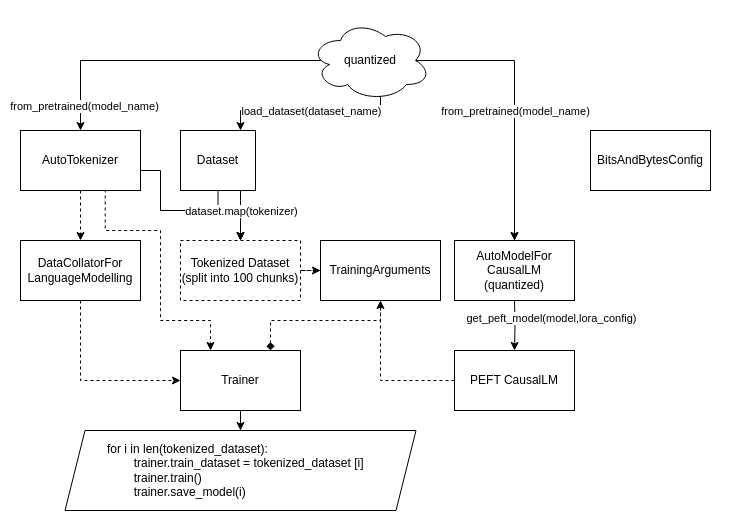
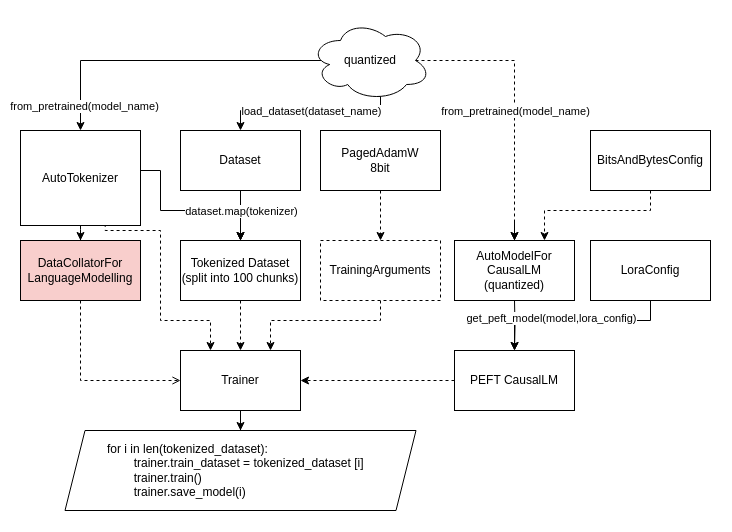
  <mxCell id="0" />
  <mxCell id="1" parent="0" />
- <mxCell id="2" value="Dataset" style="whiteSpace=wrap;html=1;" parent="1" vertex="1"><mxGeometry x="180" y="130" width="75" height="60" as="geometry" /></mxCell>
- <mxCell id="3" style="edgeStyle=orthogonalEdgeStyle;rounded=0;orthogonalLoop=1;jettySize=auto;html=1;exitX=0.875;exitY=0.5;exitDx=0;exitDy=0;exitPerimeter=0;" parent="1" source="9" target="26" edge="1"><mxGeometry relative="1" as="geometry" /></mxCell>
+ <mxCell id="2" value="Dataset" style="whiteSpace=wrap;html=1;" parent="1" vertex="1"><mxGeometry x="180" y="130" width="120" height="60" as="geometry" /></mxCell>
+ <mxCell id="3" style="edgeStyle=orthogonalEdgeStyle;rounded=0;orthogonalLoop=1;jettySize=auto;html=1;exitX=0.875;exitY=0.5;exitDx=0;exitDy=0;exitPerimeter=0;dashed=1;" parent="1" source="9" target="26" edge="1"><mxGeometry relative="1" as="geometry" /></mxCell>
  <mxCell id="4" value="from_pretrained(model_name)" style="edgeLabel;html=1;align=center;verticalAlign=middle;resizable=0;points=[];" parent="3" vertex="1" connectable="0"><mxGeometry x="-0.495" y="-1" relative="1" as="geometry"><mxPoint x="29" y="49" as="offset" /></mxGeometry></mxCell>
  <mxCell id="5" style="edgeStyle=orthogonalEdgeStyle;rounded=0;orthogonalLoop=1;jettySize=auto;html=1;exitX=0.55;exitY=0.95;exitDx=0;exitDy=0;exitPerimeter=0;" parent="1" source="9" target="2" edge="1"><mxGeometry relative="1" as="geometry"><Array as="points"><mxPoint x="380" y="96" /><mxPoint x="380" y="110" /><mxPoint x="240" y="110" /></Array></mxGeometry></mxCell>
  <mxCell id="6" value="load_dataset(dataset_name)" style="edgeLabel;html=1;align=center;verticalAlign=middle;resizable=0;points=[];" parent="5" vertex="1" connectable="0"><mxGeometry x="-0.111" relative="1" as="geometry"><mxPoint x="-9" as="offset" /></mxGeometry></mxCell>
  <mxCell id="7" style="edgeStyle=orthogonalEdgeStyle;rounded=0;orthogonalLoop=1;jettySize=auto;html=1;exitX=0.16;exitY=0.55;exitDx=0;exitDy=0;exitPerimeter=0;" parent="1" source="9" target="20" edge="1"><mxGeometry relative="1" as="geometry"><Array as="points"><mxPoint x="80" y="60" /></Array></mxGeometry></mxCell>
  <mxCell id="8" value="from_pretrained(model_name)" style="edgeLabel;html=1;align=center;verticalAlign=middle;resizable=0;points=[];" parent="7" vertex="1" connectable="0"><mxGeometry x="0.538" y="1" relative="1" as="geometry"><mxPoint x="-1" y="44" as="offset" /></mxGeometry></mxCell>
  <mxCell id="9" value="quantized" style="ellipse;shape=cloud;whiteSpace=wrap;html=1;" parent="1" vertex="1"><mxGeometry x="310" y="20" width="120" height="80" as="geometry" /></mxCell>
+ <mxCell id="10" style="edgeStyle=orthogonalEdgeStyle;rounded=0;orthogonalLoop=1;jettySize=auto;html=1;entryX=0.75;entryY=0;entryDx=0;entryDy=0;dashed=1;exitX=0.5;exitY=1;exitDx=0;exitDy=0;" parent="1" source="11" target="26" edge="1"><mxGeometry relative="1" as="geometry"><mxPoint x="514" y="240" as="targetPoint" /><Array as="points"><mxPoint x="650" y="210" /><mxPoint x="544" y="210" /></Array></mxGeometry></mxCell>
  <mxCell id="11" value="BitsAndBytesConfig" style="rounded=0;whiteSpace=wrap;html=1;" parent="1" vertex="1"><mxGeometry x="590" y="130" width="120" height="60" as="geometry" /></mxCell>
+ <mxCell id="12" style="edgeStyle=orthogonalEdgeStyle;rounded=0;orthogonalLoop=1;jettySize=auto;html=1;entryX=0.5;entryY=0;entryDx=0;entryDy=0;" parent="1" source="13" target="31" edge="1"><mxGeometry relative="1" as="geometry"><Array as="points"><mxPoint x="650" y="320" /><mxPoint x="514" y="320" /></Array></mxGeometry></mxCell>
+ <mxCell id="13" value="LoraConfig" style="whiteSpace=wrap;html=1;" parent="1" vertex="1"><mxGeometry x="590" y="240" width="120" height="60" as="geometry" /></mxCell>
  <mxCell id="14" style="edgeStyle=orthogonalEdgeStyle;rounded=0;orthogonalLoop=1;jettySize=auto;html=1;" parent="1" source="15" target="34" edge="1"><mxGeometry relative="1" as="geometry"><mxPoint x="240.029" y="430" as="targetPoint" /></mxGeometry></mxCell>
  <mxCell id="15" value="Trainer" style="whiteSpace=wrap;html=1;" parent="1" vertex="1"><mxGeometry x="180" y="350" width="120" height="60" as="geometry" /></mxCell>
  <mxCell id="16" style="edgeStyle=orthogonalEdgeStyle;rounded=0;orthogonalLoop=1;jettySize=auto;html=1;" parent="1" source="2" target="33" edge="1"><mxGeometry relative="1" as="geometry" /></mxCell>
  <mxCell id="17" style="edgeStyle=orthogonalEdgeStyle;rounded=0;orthogonalLoop=1;jettySize=auto;html=1;dashed=1;" parent="1" source="20" target="24" edge="1"><mxGeometry relative="1" as="geometry" /></mxCell>
  <mxCell id="18" value="tokenizer" style="edgeLabel;html=1;align=center;verticalAlign=middle;resizable=0;points=[];" parent="17" vertex="1" connectable="0"><mxGeometry x="-0.248" relative="1" as="geometry"><mxPoint x="-36" y="40" as="offset" /></mxGeometry></mxCell>
  <mxCell id="19" style="edgeStyle=orthogonalEdgeStyle;rounded=0;orthogonalLoop=1;jettySize=auto;html=1;exitX=0.706;exitY=0.983;exitDx=0;exitDy=0;entryX=0.25;entryY=0;entryDx=0;entryDy=0;exitPerimeter=0;dashed=1;" parent="1" source="20" target="15" edge="1"><mxGeometry relative="1" as="geometry"><Array as="points"><mxPoint x="105" y="230" /><mxPoint y="230" x="160" /><mxPoint y="320" x="160" /><mxPoint x="210" y="320" /></Array></mxGeometry></mxCell>
- <mxCell id="20" value="AutoTokenizer" style="whiteSpace=wrap;html=1;" parent="1" vertex="1"><mxGeometry x="20" y="130" width="120" height="60" as="geometry" /></mxCell>
- <mxCell id="21" style="edgeStyle=orthogonalEdgeStyle;rounded=0;orthogonalLoop=1;jettySize=auto;html=1;exitX=0.5;exitY=1;exitDx=0;exitDy=0;entryX=0.75;entryY=0;entryDx=0;entryDy=0;dashed=1;endArrow=diamond;" parent="1" source="22" target="15" edge="1"><mxGeometry relative="1" as="geometry"><Array as="points"><mxPoint x="380" y="320" /><mxPoint x="270" y="320" /></Array></mxGeometry></mxCell>
- <mxCell id="22" value="TrainingArguments" style="whiteSpace=wrap;html=1;" parent="1" vertex="1"><mxGeometry x="320" y="240" width="120" height="60" as="geometry" /></mxCell>
- <mxCell id="23" style="edgeStyle=orthogonalEdgeStyle;rounded=0;orthogonalLoop=1;jettySize=auto;html=1;dashed=1;" parent="1" source="24" target="15" edge="1"><mxGeometry relative="1" as="geometry"><Array as="points"><mxPoint x="80" y="380" /></Array></mxGeometry></mxCell>
- <mxCell id="24" value="&lt;div&gt;DataCollatorFor&lt;/div&gt;&lt;div&gt;LanguageModelling&lt;/div&gt;" style="whiteSpace=wrap;html=1;" parent="1" vertex="1"><mxGeometry x="20" y="240" width="120" height="60" as="geometry" /></mxCell>
+ <mxCell id="20" value="AutoTokenizer" style="whiteSpace=wrap;html=1;" parent="1" vertex="1"><mxGeometry x="20" y="130" width="120" height="95" as="geometry" /></mxCell>
+ <mxCell id="21" style="edgeStyle=orthogonalEdgeStyle;rounded=0;orthogonalLoop=1;jettySize=auto;html=1;exitX=0.5;exitY=1;exitDx=0;exitDy=0;entryX=0.75;entryY=0;entryDx=0;entryDy=0;dashed=1;" parent="1" source="22" target="15" edge="1"><mxGeometry relative="1" as="geometry"><Array as="points"><mxPoint x="380" y="320" /><mxPoint x="270" y="320" /></Array></mxGeometry></mxCell>
+ <mxCell id="22" value="TrainingArguments" style="whiteSpace=wrap;html=1;dashed=1;" parent="1" vertex="1"><mxGeometry x="320" y="240" width="120" height="60" as="geometry" /></mxCell>
+ <mxCell id="23" style="edgeStyle=orthogonalEdgeStyle;rounded=0;orthogonalLoop=1;jettySize=auto;html=1;dashed=1;endArrow=open;" parent="1" source="24" target="15" edge="1"><mxGeometry relative="1" as="geometry"><Array as="points"><mxPoint x="80" y="380" /></Array></mxGeometry></mxCell>
+ <mxCell id="24" value="&lt;div&gt;DataCollatorFor&lt;/div&gt;&lt;div&gt;LanguageModelling&lt;/div&gt;" style="whiteSpace=wrap;html=1;fillColor=#f8cecc;" parent="1" vertex="1"><mxGeometry x="20" y="240" width="120" height="60" as="geometry" /></mxCell>
  <mxCell id="25" style="edgeStyle=orthogonalEdgeStyle;rounded=0;orthogonalLoop=1;jettySize=auto;html=1;" parent="1" source="26" edge="1"><mxGeometry relative="1" as="geometry"><mxPoint x="514" y="240" as="targetPoint" /></mxGeometry></mxCell>
  <mxCell id="26" value="&lt;div&gt;AutoModelFor&lt;/div&gt;&lt;div&gt;CausalLM&lt;/div&gt;&lt;div&gt;(quantized)&lt;br&gt;&lt;/div&gt;" style="whiteSpace=wrap;html=1;" parent="1" vertex="1"><mxGeometry x="454" y="240" width="120" height="60" as="geometry" /></mxCell>
  <mxCell id="27" style="edgeStyle=orthogonalEdgeStyle;rounded=0;orthogonalLoop=1;jettySize=auto;html=1;entryX=0.5;entryY=0;entryDx=0;entryDy=0;exitX=0.5;exitY=1;exitDx=0;exitDy=0;" parent="1" source="2" target="33" edge="1"><mxGeometry relative="1" as="geometry"><Array as="points"><mxPoint x="240" y="200" /><mxPoint x="240" y="200" /></Array></mxGeometry></mxCell>
  <mxCell id="28" style="edgeStyle=orthogonalEdgeStyle;rounded=0;orthogonalLoop=1;jettySize=auto;html=1;" parent="1" target="31" edge="1"><mxGeometry relative="1" as="geometry"><mxPoint x="514" y="300" as="sourcePoint" /></mxGeometry></mxCell>
  <mxCell id="29" value="get_peft_model(model,lora_config)" style="edgeLabel;html=1;align=center;verticalAlign=middle;resizable=0;points=[];labelBorderColor=none;" parent="28" vertex="1" connectable="0"><mxGeometry x="-0.279" y="2" relative="1" as="geometry"><mxPoint x="34" as="offset" /></mxGeometry></mxCell>
- <mxCell id="30" style="edgeStyle=orthogonalEdgeStyle;rounded=0;orthogonalLoop=1;jettySize=auto;html=1;dashed=1;" parent="1" source="31" target="22" edge="1"><mxGeometry relative="1" as="geometry" /></mxCell>
+ <mxCell id="30" style="edgeStyle=orthogonalEdgeStyle;rounded=0;orthogonalLoop=1;jettySize=auto;html=1;dashed=1;" parent="1" source="31" target="15" edge="1"><mxGeometry relative="1" as="geometry" /></mxCell>
  <mxCell id="31" value="PEFT CausalLM" style="whiteSpace=wrap;html=1;" parent="1" vertex="1"><mxGeometry x="454" y="350" width="120" height="60" as="geometry" /></mxCell>
- <mxCell id="32" style="edgeStyle=orthogonalEdgeStyle;rounded=0;orthogonalLoop=1;jettySize=auto;html=1;dashed=1;" parent="1" source="33" target="22" edge="1"><mxGeometry relative="1" as="geometry" /></mxCell>
- <mxCell id="33" value="&lt;div&gt;Tokenized Dataset&lt;br&gt;&lt;/div&gt;&lt;div&gt;(split into 100 chunks)&lt;br&gt;&lt;/div&gt;" style="whiteSpace=wrap;html=1;dashed=1;" parent="1" vertex="1"><mxGeometry x="180" y="240" width="120" height="60" as="geometry" /></mxCell>
+ <mxCell id="32" style="edgeStyle=orthogonalEdgeStyle;rounded=0;orthogonalLoop=1;jettySize=auto;html=1;dashed=1;" parent="1" source="33" target="15" edge="1"><mxGeometry relative="1" as="geometry" /></mxCell>
+ <mxCell id="33" value="&lt;div&gt;Tokenized Dataset&lt;br&gt;&lt;/div&gt;&lt;div&gt;(split into 100 chunks)&lt;br&gt;&lt;/div&gt;" style="whiteSpace=wrap;html=1;" parent="1" vertex="1"><mxGeometry x="180" y="240" width="120" height="60" as="geometry" /></mxCell>
  <mxCell id="34" value="&lt;blockquote&gt;&lt;div&gt;for i in len(tokenized_dataset):&lt;/div&gt;&lt;div&gt;&lt;span style=&quot;white-space: pre;&quot;&gt;&#09;&lt;/span&gt;trainer.train_dataset = tokenized_dataset [i]&lt;/div&gt;&lt;div&gt;&lt;span style=&quot;white-space: pre;&quot;&gt;&#09;&lt;/span&gt;trainer.train()&lt;/div&gt;&lt;div&gt;&lt;span style=&quot;white-space: pre;&quot;&gt;&#09;&lt;/span&gt;trainer.save_model(i)&lt;br&gt;&lt;/div&gt;&lt;/blockquote&gt;" style="shape=parallelogram;perimeter=parallelogramPerimeter;whiteSpace=wrap;html=1;fixedSize=1;align=left;" parent="1" vertex="1"><mxGeometry x="64.5" y="430" width="351" height="80" as="geometry" /></mxCell>
  <mxCell id="35" value="" style="edgeStyle=orthogonalEdgeStyle;rounded=0;orthogonalLoop=1;jettySize=auto;html=1;entryX=0.5;entryY=0;entryDx=0;entryDy=0;" parent="1" source="20" target="33" edge="1"><mxGeometry relative="1" as="geometry"><mxPoint x="140" y="170" as="sourcePoint" /><mxPoint x="240" y="240" as="targetPoint" /><Array as="points"><mxPoint y="170" x="160" /><mxPoint y="210" x="160" /><mxPoint x="240" y="210" /></Array></mxGeometry></mxCell>
  <mxCell id="36" value="dataset.map(tokenizer)" style="edgeLabel;html=1;align=center;verticalAlign=middle;resizable=0;points=[];" parent="35" vertex="1" connectable="0"><mxGeometry x="0.787" y="-2" relative="1" as="geometry"><mxPoint x="2" y="-12" as="offset" /></mxGeometry></mxCell>
+ <mxCell id="37" style="edgeStyle=orthogonalEdgeStyle;rounded=0;orthogonalLoop=1;jettySize=auto;html=1;dashed=1;" parent="1" source="38" target="22" edge="1"><mxGeometry relative="1" as="geometry" /></mxCell>
+ <mxCell id="38" value="&lt;div&gt;PagedAdamW&lt;/div&gt;&lt;div&gt;8bit&lt;br&gt;&lt;/div&gt;" style="whiteSpace=wrap;html=1;" parent="1" vertex="1"><mxGeometry x="320" y="130" width="120" height="60" as="geometry" /></mxCell>
